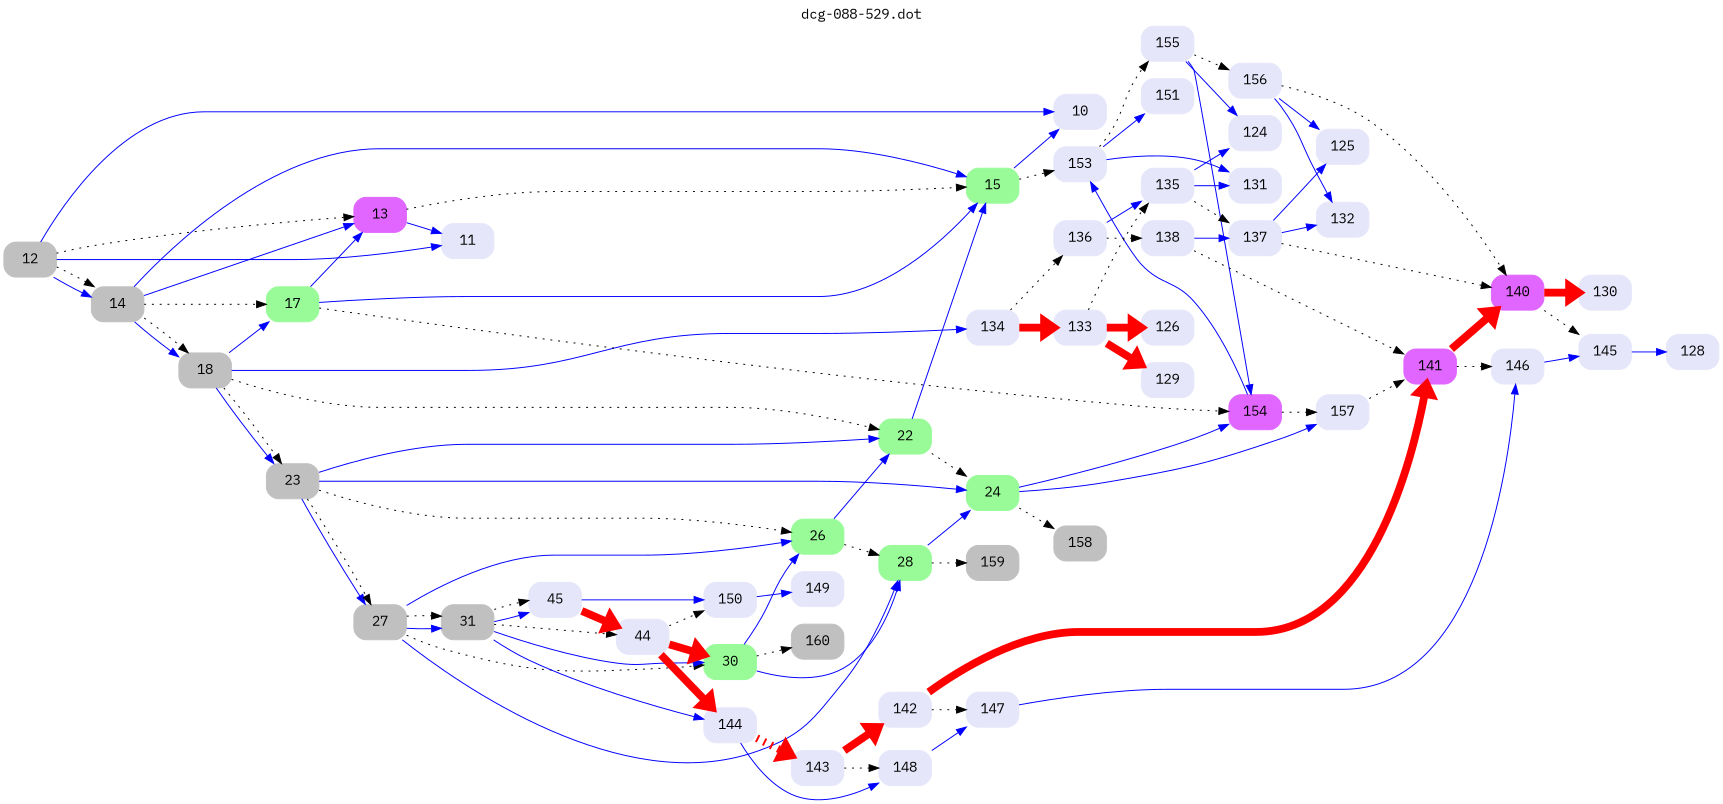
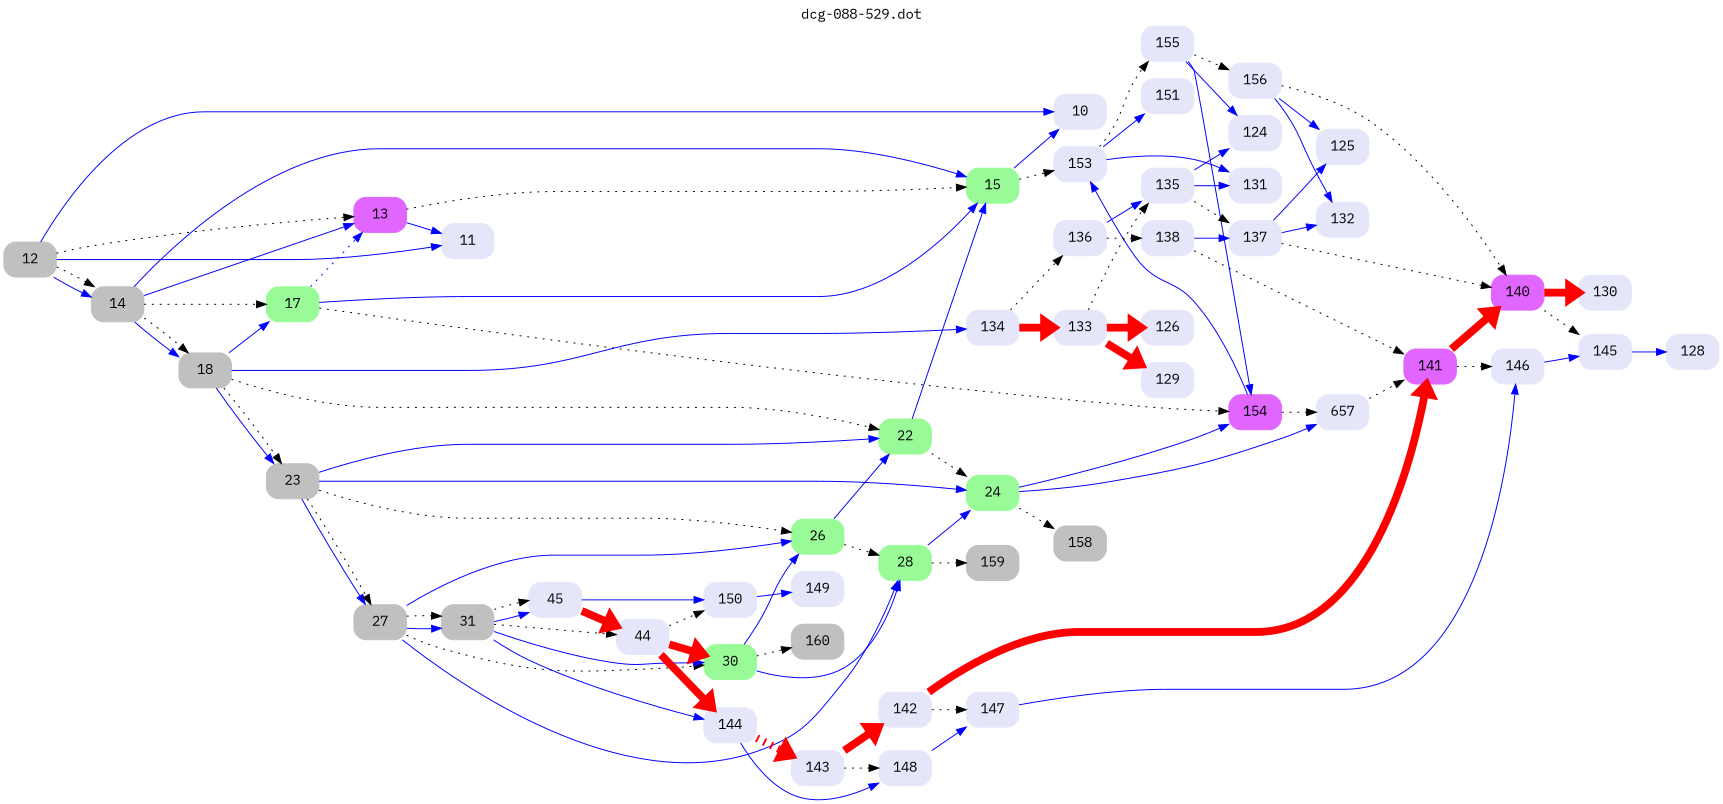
  digraph {
    fontname="IBM Plex Mono"
    label="dcg-088-529.dot"
    labelloc=t
    rankdir=LR
    node [color=lavender fontname="IBM Plex Mono" shape=box style="rounded,filled"]
    edge [color=blue fontname="IBM Plex Mono" penwidth=1]
    n1 [color=grey label=12]
    n2 [label=11]
    n3 [label=10]
    n4 [color=grey label=14]
    n5 [color=mediumorchid1 label=13]
    n6 [color=palegreen label=15]
    n7 [color=grey label=18]
    n8 [color=palegreen label=17]
    n9 [label=153]
    n10 [label=134]
    n11 [color=grey label=23]
    n12 [color=palegreen label=22]
    n13 [color=mediumorchid1 label=154]
    n14 [label=155]
    n15 [label=151]
    n16 [label=131]
    n17 [label=133]
    n18 [label=136]
    n19 [color=palegreen label=24]
    n20 [color=grey label=27]
    n21 [color=palegreen label=26]
-   n22 [label=157]
+   n22 [label=657]
    n23 [label=129]
    n24 [label=126]
    n25 [label=135]
    n26 [label=138]
    n27 [color=grey label=158]
    n28 [color=palegreen label=28]
    n29 [color=grey label=31]
    n30 [color=palegreen label=30]
    n31 [color=mediumorchid1 label=141]
    n32 [color=grey label=159]
    n33 [label=144]
    n34 [label=45]
    n35 [label=44]
    n36 [color=grey label=160]
    n37 [label=143]
    n38 [label=148]
    n39 [label=150]
    n40 [label=142]
    n41 [label=147]
    n42 [label=149]
    n43 [label=146]
    n44 [label=145]
    n45 [label=128]
    n46 [color=mediumorchid1 label=140]
    n47 [label=130]
    n48 [label=156]
    n49 [label=124]
    n50 [label=132]
    n51 [label=125]
    n52 [label=137]
    n1 -> n2
    n1 -> n3
    n1 -> n4
    n1 -> n4 [style=dotted color="" penwidth=""]
    n1 -> n5 [style=dotted color="" penwidth=""]
    n4 -> n5
    n4 -> n6
    n4 -> n7
    n4 -> n7 [style=dotted color="" penwidth=""]
    n4 -> n8 [style=dotted color="" penwidth=""]
    n5 -> n2
    n5 -> n6 [style=dotted color="" penwidth=""]
    n6 -> n3
    n6 -> n9 [style=dotted color="" penwidth=""]
    n7 -> n8
    n7 -> n10
    n7 -> n11
    n7 -> n11 [style=dotted color="" penwidth=""]
    n7 -> n12 [style=dotted color="" penwidth=""]
-   n8 -> n5
+   n8 -> n5 [style=dotted]
    n8 -> n6
    n8 -> n13 [style=dotted color="" penwidth=""]
    n9 -> n14 [style=dotted color="" penwidth=""]
    n9 -> n15
    n9 -> n16
    n10 -> n17 [color=red penwidth=8]
    n10 -> n18 [style=dotted color="" penwidth=""]
    n11 -> n12
    n11 -> n19
    n11 -> n20
    n11 -> n20 [style=dotted color="" penwidth=""]
    n11 -> n21 [style=dotted color="" penwidth=""]
    n12 -> n6
    n12 -> n19 [style=dotted color="" penwidth=""]
    n13 -> n9
    n13 -> n22 [style=dotted color="" penwidth=""]
    n14 -> n13
    n14 -> n48 [style=dotted color="" penwidth=""]
    n14 -> n49
    n17 -> n23 [color=red penwidth=8]
    n17 -> n24 [color=red penwidth=8]
    n17 -> n25 [style=dotted color="" penwidth=""]
    n18 -> n25
    n18 -> n26 [style=dotted color="" penwidth=""]
    n19 -> n13
    n19 -> n22
    n19 -> n27 [style=dotted color="" penwidth=""]
    n20 -> n21
    n20 -> n28
    n20 -> n29
    n20 -> n29 [style=dotted color="" penwidth=""]
    n20 -> n30 [style=dotted color="" penwidth=""]
    n21 -> n12
    n21 -> n28 [style=dotted color="" penwidth=""]
    n22 -> n31 [style=dotted color="" penwidth=""]
    n25 -> n16
    n25 -> n49
    n25 -> n52 [style=dotted color="" penwidth=""]
    n26 -> n31 [style=dotted color="" penwidth=""]
    n26 -> n52
    n28 -> n19
    n28 -> n32 [style=dotted color="" penwidth=""]
    n29 -> n30
    n29 -> n33
    n29 -> n34
    n29 -> n34 [style=dotted color="" penwidth=""]
    n29 -> n35 [style=dotted color="" penwidth=""]
    n30 -> n21
    n30 -> n28
    n30 -> n36 [style=dotted color="" penwidth=""]
    n31 -> n43 [style=dotted color="" penwidth=""]
    n31 -> n46 [color=red penwidth=8]
    n33 -> n37 [color=red penwidth=8 style=dotted]
    n33 -> n38
    n34 -> n35 [color=red penwidth=8]
    n34 -> n39
    n35 -> n30 [color=red penwidth=8]
    n35 -> n33 [color=red penwidth=8]
    n35 -> n39 [style=dotted color="" penwidth=""]
    n37 -> n38 [style=dotted color="" penwidth=""]
    n37 -> n40 [color=red penwidth=8]
    n38 -> n41
    n39 -> n42
    n40 -> n31 [color=red penwidth=8]
    n40 -> n41 [style=dotted color="" penwidth=""]
    n41 -> n43
    n43 -> n44
    n44 -> n45
    n46 -> n44 [style=dotted color="" penwidth=""]
    n46 -> n47 [color=red penwidth=8]
    n48 -> n46 [style=dotted color="" penwidth=""]
    n48 -> n50
    n48 -> n51
    n52 -> n46 [style=dotted color="" penwidth=""]
    n52 -> n50
    n52 -> n51
  }
